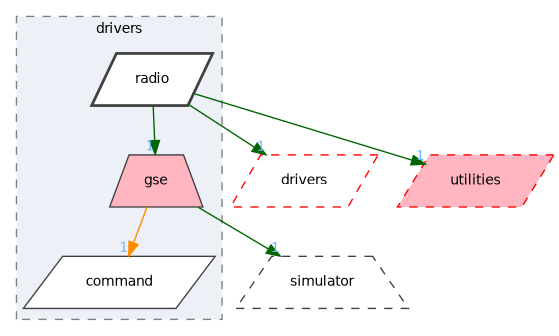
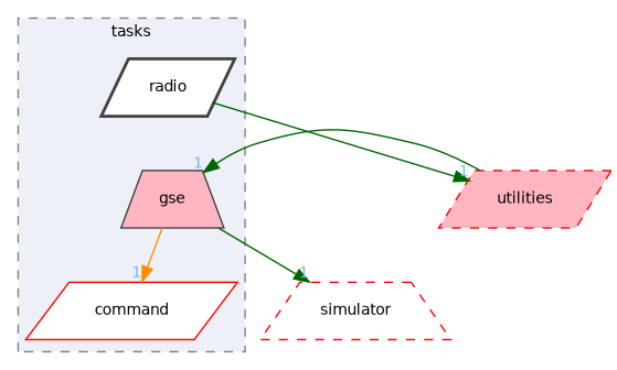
  digraph {
    compound=true
    node [color=grey25 fillcolor=white fontname=Helvetica fontsize=10 shape=parallelogram style="filled,dashed"]
    edge [color=darkgreen fontcolor=steelblue1 fontname=Helvetica fontsize=10 headlabel=1 labeldistance=1.5 labelfontname=Helvetica labelfontsize=10]
-   n1 [height=0.2 label=command style=filled width=0.4]
+   n1 [color=red height=0.2 label=command style=filled width=0.4]
    n2 [fillcolor=lightpink height=0.2 label=gse shape=trapezium style=filled width=0.4]
    n3 [height=0.2 label=radio style="filled,bold" width=0.4]
-   n4 [height=0.2 label=simulator shape=trapezium width=0.4]
-   n5 [color=red height=0.2 label=drivers width=0.4]
+   n4 [color=red height=0.2 label=simulator shape=trapezium width=0.4]
    n6 [color=red fillcolor=lightpink height=0.2 label=utilities width=0.4]
    subgraph cluster_1 {
      bgcolor="#edf0f7"
      fontname=Helvetica
      fontsize=10
-     label=drivers
+     label=tasks
      pencolor=grey50
      style="filled,dashed"
      n1
      n2
      n3
    }
    n2 -> n1 [color=darkorange]
    n2 -> n4
-   n3 -> n2
-   n3 -> n5
+   n6 -> n2
    n3 -> n6
  }
